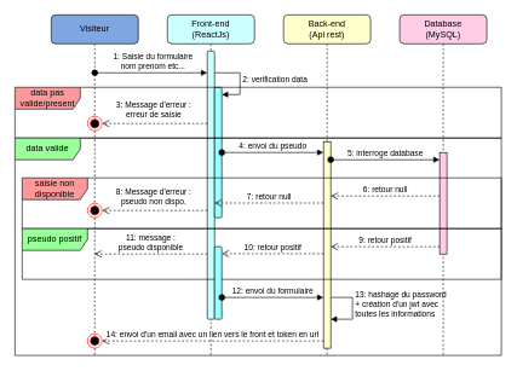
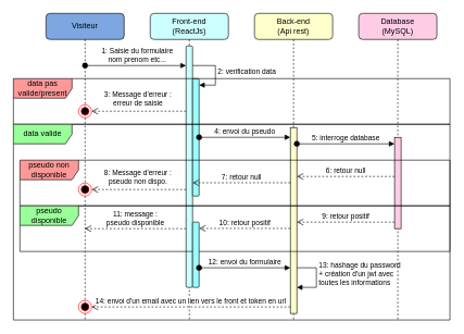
  <mxCell id="0" />
  <mxCell id="1" parent="0" />
  <mxCell id="2" value="Visiteur" style="shape=umlLifeline;perimeter=lifelinePerimeter;whiteSpace=wrap;html=1;container=1;dropTarget=0;collapsible=0;recursiveResize=0;outlineConnect=0;portConstraint=eastwest;newEdgeStyle={&quot;edgeStyle&quot;:&quot;elbowEdgeStyle&quot;,&quot;elbow&quot;:&quot;vertical&quot;,&quot;curved&quot;:0,&quot;rounded&quot;:0};size=40;rounded=1;fillColor=#7EA6E0;" vertex="1" parent="1"><mxGeometry x="70" y="20" width="120" height="470" as="geometry" /></mxCell>
  <mxCell id="3" value="Front-end&lt;br&gt;(ReactJs)" style="shape=umlLifeline;perimeter=lifelinePerimeter;whiteSpace=wrap;html=1;container=1;dropTarget=0;collapsible=0;recursiveResize=0;outlineConnect=0;portConstraint=eastwest;newEdgeStyle={&quot;edgeStyle&quot;:&quot;elbowEdgeStyle&quot;,&quot;elbow&quot;:&quot;vertical&quot;,&quot;curved&quot;:0,&quot;rounded&quot;:0};size=40;rounded=1;fillColor=#CCFFFF;" vertex="1" parent="1"><mxGeometry x="230" y="20" width="120" height="470" as="geometry" /></mxCell>
  <mxCell id="4" value="" style="html=1;points=[];perimeter=orthogonalPerimeter;outlineConnect=0;targetShapes=umlLifeline;portConstraint=eastwest;newEdgeStyle={&quot;edgeStyle&quot;:&quot;elbowEdgeStyle&quot;,&quot;elbow&quot;:&quot;vertical&quot;,&quot;curved&quot;:0,&quot;rounded&quot;:0};fillColor=#CCFFFF;rounded=1;" vertex="1" parent="3"><mxGeometry x="55" y="50" width="10" height="370" as="geometry" /></mxCell>
  <mxCell id="5" value="" style="html=1;points=[];perimeter=orthogonalPerimeter;outlineConnect=0;targetShapes=umlLifeline;portConstraint=eastwest;newEdgeStyle={&quot;edgeStyle&quot;:&quot;elbowEdgeStyle&quot;,&quot;elbow&quot;:&quot;vertical&quot;,&quot;curved&quot;:0,&quot;rounded&quot;:0};fillColor=#99FFFF;rounded=1;" vertex="1" parent="3"><mxGeometry x="65" y="100" width="10" height="180" as="geometry" /></mxCell>
  <mxCell id="6" value="2: verification data" style="html=1;align=left;spacingLeft=2;endArrow=block;rounded=1;edgeStyle=orthogonalEdgeStyle;curved=0;rounded=0;" edge="1" parent="3" target="5" source="4"><mxGeometry relative="1" as="geometry"><mxPoint x="70" y="80" as="sourcePoint" /><Array as="points"><mxPoint x="100" y="80" /><mxPoint x="100" y="110" /></Array></mxGeometry></mxCell>
  <mxCell id="7" value="Back-end&lt;br&gt;(Api rest)" style="shape=umlLifeline;perimeter=lifelinePerimeter;whiteSpace=wrap;html=1;container=1;dropTarget=0;collapsible=0;recursiveResize=0;outlineConnect=0;portConstraint=eastwest;newEdgeStyle={&quot;edgeStyle&quot;:&quot;elbowEdgeStyle&quot;,&quot;elbow&quot;:&quot;vertical&quot;,&quot;curved&quot;:0,&quot;rounded&quot;:0};size=40;rounded=1;fillColor=#FFFFCC;" vertex="1" parent="1"><mxGeometry x="390" y="20" width="120" height="470" as="geometry" /></mxCell>
  <mxCell id="8" value="13: hashage du password&lt;br&gt;+ création d'un jwt avec&amp;nbsp;&lt;br&gt;toutes les informations" style="html=1;align=left;spacingLeft=2;endArrow=block;rounded=0;edgeStyle=orthogonalEdgeStyle;curved=0;rounded=0;" edge="1" target="17" parent="7"><mxGeometry x="-0.111" relative="1" as="geometry"><mxPoint x="65" y="390" as="sourcePoint" /><Array as="points"><mxPoint x="95" y="390" /><mxPoint x="95" y="420" /></Array><mxPoint x="70" y="420" as="targetPoint" /><mxPoint as="offset" /></mxGeometry></mxCell>
  <mxCell id="9" value="Database&lt;br&gt;(MySQL)" style="shape=umlLifeline;perimeter=lifelinePerimeter;whiteSpace=wrap;html=1;container=1;dropTarget=0;collapsible=0;recursiveResize=0;outlineConnect=0;portConstraint=eastwest;newEdgeStyle={&quot;edgeStyle&quot;:&quot;elbowEdgeStyle&quot;,&quot;elbow&quot;:&quot;vertical&quot;,&quot;curved&quot;:0,&quot;rounded&quot;:0};size=40;rounded=1;fillColor=#FFCCE6;" vertex="1" parent="1"><mxGeometry x="550" y="20" width="120" height="470" as="geometry" /></mxCell>
  <mxCell id="10" value="" style="html=1;points=[];perimeter=orthogonalPerimeter;outlineConnect=0;targetShapes=umlLifeline;portConstraint=eastwest;newEdgeStyle={&quot;edgeStyle&quot;:&quot;elbowEdgeStyle&quot;,&quot;elbow&quot;:&quot;vertical&quot;,&quot;curved&quot;:0,&quot;rounded&quot;:0};fillColor=#FFCCE6;rounded=0;arcSize=50;" vertex="1" parent="9"><mxGeometry x="55" y="190" width="10" height="140" as="geometry" /></mxCell>
  <mxCell id="11" value="1: Saisie du formulaire&lt;br&gt;nom prenom etc..." style="html=1;verticalAlign=bottom;startArrow=oval;endArrow=block;startSize=8;edgeStyle=elbowEdgeStyle;elbow=vertical;curved=0;rounded=1;" edge="1" parent="1" target="4"><mxGeometry x="0.033" relative="1" as="geometry"><mxPoint x="130" y="100" as="sourcePoint" /><mxPoint as="offset" /></mxGeometry></mxCell>
  <mxCell id="12" value="data pas valide/present" style="shape=umlFrame;whiteSpace=wrap;html=1;pointerEvents=0;width=90;height=30;rounded=1;fillColor=#FF9999;" vertex="1" parent="1"><mxGeometry x="20" y="120" width="670" height="70" as="geometry" /></mxCell>
  <mxCell id="13" value="data valide" style="shape=umlFrame;whiteSpace=wrap;html=1;pointerEvents=0;width=90;height=30;rounded=1;fillColor=#99FF99;shadow=0;" vertex="1" parent="1"><mxGeometry x="20" y="190" width="670" height="300" as="geometry" /></mxCell>
  <mxCell id="14" value="" style="html=1;verticalAlign=bottom;endArrow=open;dashed=1;endSize=8;edgeStyle=elbowEdgeStyle;elbow=vertical;curved=0;rounded=1;" edge="1" parent="1" target="16" source="4"><mxGeometry relative="1" as="geometry"><mxPoint x="280" y="180" as="sourcePoint" /><mxPoint x="130" y="180" as="targetPoint" /><Array as="points"><mxPoint x="200" y="170" /><mxPoint x="260" y="180" /></Array></mxGeometry></mxCell>
  <mxCell id="15" value="3: Message d'erreur :&lt;br&gt;erreur de saisie" style="edgeLabel;html=1;align=center;verticalAlign=middle;resizable=0;points=[];" vertex="1" connectable="0" parent="14"><mxGeometry x="0.106" relative="1" as="geometry"><mxPoint x="5" y="-20" as="offset" /></mxGeometry></mxCell>
  <mxCell id="16" value="" style="ellipse;html=1;shape=endState;fillColor=#000000;strokeColor=#ff0000;rounded=1;" vertex="1" parent="1"><mxGeometry x="120" y="160" width="20" height="20" as="geometry" /></mxCell>
  <mxCell id="17" value="" style="html=1;points=[];perimeter=orthogonalPerimeter;outlineConnect=0;targetShapes=umlLifeline;portConstraint=eastwest;newEdgeStyle={&quot;edgeStyle&quot;:&quot;elbowEdgeStyle&quot;,&quot;elbow&quot;:&quot;vertical&quot;,&quot;curved&quot;:0,&quot;rounded&quot;:0};fillColor=#FFFFCC;rounded=0;glass=0;" vertex="1" parent="1"><mxGeometry x="445" y="195" width="10" height="285" as="geometry" /></mxCell>
- <mxCell id="18" value="saisie non disponible" style="shape=umlFrame;whiteSpace=wrap;html=1;pointerEvents=0;width=90;height=30;rounded=1;fillColor=#FF9999;" vertex="1" parent="1"><mxGeometry x="30" y="245" width="660" height="70" as="geometry" /></mxCell>
- <mxCell id="19" value="pseudo positif" style="shape=umlFrame;whiteSpace=wrap;html=1;pointerEvents=0;width=90;height=30;rounded=1;fillColor=#99FF99;" vertex="1" parent="1"><mxGeometry x="30" y="315" width="660" height="70" as="geometry" /></mxCell>
+ <mxCell id="18" value="pseudo non disponible" style="shape=umlFrame;whiteSpace=wrap;html=1;pointerEvents=0;width=90;height=30;rounded=1;fillColor=#FF9999;" vertex="1" parent="1"><mxGeometry x="30" y="245" width="660" height="70" as="geometry" /></mxCell>
+ <mxCell id="19" value="pseudo disponible" style="shape=umlFrame;whiteSpace=wrap;html=1;pointerEvents=0;width=90;height=30;rounded=1;fillColor=#99FF99;" vertex="1" parent="1"><mxGeometry x="30" y="315" width="660" height="70" as="geometry" /></mxCell>
  <mxCell id="20" value="4: envoi du pseudo" style="html=1;verticalAlign=bottom;startArrow=oval;startFill=1;endArrow=block;startSize=8;edgeStyle=elbowEdgeStyle;elbow=vertical;curved=0;rounded=0;" edge="1" parent="1" source="5" target="17"><mxGeometry width="60" relative="1" as="geometry"><mxPoint x="310" y="210" as="sourcePoint" /><mxPoint x="370" y="210" as="targetPoint" /><Array as="points"><mxPoint x="370" y="210" /></Array></mxGeometry></mxCell>
  <mxCell id="21" value="5: interroge database" style="html=1;verticalAlign=bottom;startArrow=oval;startFill=1;endArrow=block;startSize=8;edgeStyle=elbowEdgeStyle;elbow=vertical;curved=0;rounded=0;" edge="1" parent="1" source="17" target="10"><mxGeometry width="60" relative="1" as="geometry"><mxPoint x="460" y="230" as="sourcePoint" /><mxPoint x="520" y="230" as="targetPoint" /><Array as="points"><mxPoint x="510" y="220" /></Array></mxGeometry></mxCell>
  <mxCell id="22" value="6: retour null" style="html=1;verticalAlign=bottom;endArrow=open;dashed=1;endSize=8;edgeStyle=elbowEdgeStyle;elbow=vertical;curved=0;rounded=0;" edge="1" parent="1" source="10" target="17"><mxGeometry relative="1" as="geometry"><mxPoint x="570" y="260" as="sourcePoint" /><mxPoint x="490" y="260" as="targetPoint" /><Array as="points"><mxPoint x="490" y="270" /><mxPoint x="510" y="260" /></Array></mxGeometry></mxCell>
  <mxCell id="23" value="7: retour null" style="html=1;verticalAlign=bottom;endArrow=open;dashed=1;endSize=8;edgeStyle=elbowEdgeStyle;elbow=vertical;curved=0;rounded=0;" edge="1" parent="1"><mxGeometry relative="1" as="geometry"><mxPoint x="445" y="279.67" as="sourcePoint" /><mxPoint x="295" y="279.67" as="targetPoint" /><Array as="points"><mxPoint x="330" y="279.67" /><mxPoint x="350" y="269.67" /></Array></mxGeometry></mxCell>
  <mxCell id="24" value="" style="html=1;verticalAlign=bottom;endArrow=open;dashed=1;endSize=8;edgeStyle=elbowEdgeStyle;elbow=vertical;curved=0;rounded=1;" edge="1" parent="1" source="4" target="26"><mxGeometry relative="1" as="geometry"><mxPoint x="285" y="290" as="sourcePoint" /><mxPoint x="150" y="290" as="targetPoint" /><Array as="points"><mxPoint x="200" y="290" /><mxPoint x="260" y="300" /></Array></mxGeometry></mxCell>
  <mxCell id="25" value="8: Message d'erreur :&lt;br&gt;pseudo non dispo." style="edgeLabel;html=1;align=center;verticalAlign=middle;resizable=0;points=[];" vertex="1" connectable="0" parent="24"><mxGeometry x="0.106" relative="1" as="geometry"><mxPoint x="5" y="-20" as="offset" /></mxGeometry></mxCell>
  <mxCell id="26" value="" style="ellipse;html=1;shape=endState;fillColor=#000000;strokeColor=#ff0000;rounded=1;" vertex="1" parent="1"><mxGeometry x="120" y="280" width="20" height="20" as="geometry" /></mxCell>
  <mxCell id="27" value="9: retour positif" style="html=1;verticalAlign=bottom;endArrow=open;dashed=1;endSize=8;edgeStyle=elbowEdgeStyle;elbow=vertical;curved=0;rounded=0;" edge="1" parent="1"><mxGeometry relative="1" as="geometry"><mxPoint x="605" y="340" as="sourcePoint" /><mxPoint x="455" y="340" as="targetPoint" /><Array as="points"><mxPoint x="490" y="340" /><mxPoint x="510" y="330" /></Array></mxGeometry></mxCell>
  <mxCell id="28" value="10: retour positif" style="html=1;verticalAlign=bottom;endArrow=open;dashed=1;endSize=8;edgeStyle=elbowEdgeStyle;elbow=vertical;curved=0;rounded=0;" edge="1" parent="1" target="30"><mxGeometry relative="1" as="geometry"><mxPoint x="445" y="349.67" as="sourcePoint" /><mxPoint x="295" y="349.67" as="targetPoint" /><Array as="points"><mxPoint x="330" y="349.67" /><mxPoint x="350" y="339.67" /></Array></mxGeometry></mxCell>
  <mxCell id="29" value="11: message : &lt;br&gt;pseudo disponible" style="html=1;verticalAlign=bottom;endArrow=open;dashed=1;endSize=8;edgeStyle=elbowEdgeStyle;elbow=vertical;curved=0;rounded=0;" edge="1" parent="1" source="4" target="2"><mxGeometry relative="1" as="geometry"><mxPoint x="250" y="360" as="sourcePoint" /><mxPoint x="170" y="360" as="targetPoint" /><Array as="points"><mxPoint x="260" y="350" /><mxPoint x="270" y="360" /><mxPoint x="230" y="370" /><mxPoint x="160" y="310" /><mxPoint x="170" y="370" /><mxPoint x="180" y="370" /></Array></mxGeometry></mxCell>
  <mxCell id="30" value="" style="html=1;points=[];perimeter=orthogonalPerimeter;outlineConnect=0;targetShapes=umlLifeline;portConstraint=eastwest;newEdgeStyle={&quot;edgeStyle&quot;:&quot;elbowEdgeStyle&quot;,&quot;elbow&quot;:&quot;vertical&quot;,&quot;curved&quot;:0,&quot;rounded&quot;:0};fillColor=#99FFFF;rounded=1;" vertex="1" parent="1"><mxGeometry x="295" y="340" width="10" height="100" as="geometry" /></mxCell>
  <mxCell id="31" value="12: envoi du formulaire" style="html=1;verticalAlign=bottom;startArrow=oval;startFill=1;endArrow=block;startSize=8;edgeStyle=elbowEdgeStyle;elbow=vertical;curved=0;rounded=0;" edge="1" parent="1" source="30" target="17"><mxGeometry width="60" relative="1" as="geometry"><mxPoint x="310" y="410" as="sourcePoint" /><mxPoint x="370" y="400" as="targetPoint" /><Array as="points"><mxPoint x="340" y="410" /></Array><mxPoint as="offset" /></mxGeometry></mxCell>
  <mxCell id="32" value="14: envoi d'un email avec un lien vers le front et token en url" style="html=1;verticalAlign=bottom;endArrow=open;dashed=1;endSize=8;edgeStyle=elbowEdgeStyle;elbow=vertical;curved=0;rounded=0;entryX=1;entryY=0.5;entryDx=0;entryDy=0;" edge="1" parent="1" source="17" target="33"><mxGeometry relative="1" as="geometry"><mxPoint x="410" y="470" as="sourcePoint" /><mxPoint x="330" y="470" as="targetPoint" /></mxGeometry></mxCell>
  <mxCell id="33" value="" style="ellipse;html=1;shape=endState;fillColor=#000000;strokeColor=#ff0000;rounded=1;" vertex="1" parent="1"><mxGeometry x="120" y="460" width="20" height="20" as="geometry" /></mxCell>
